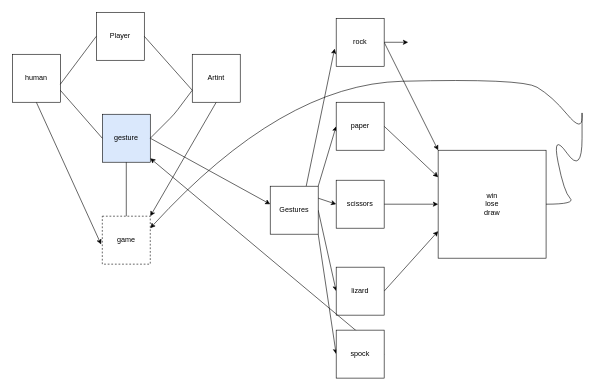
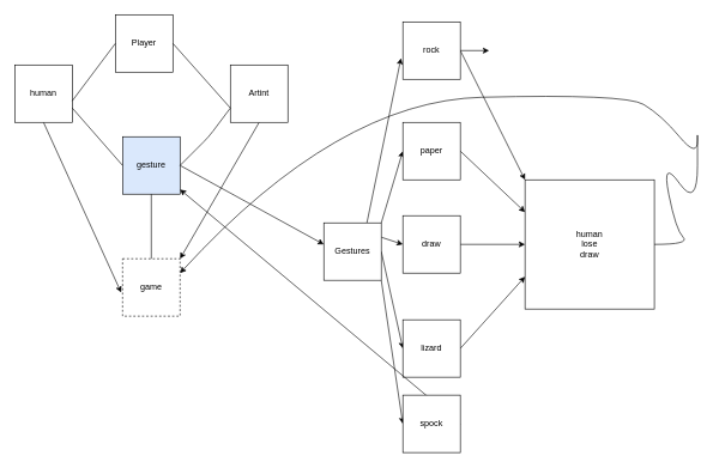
  <mxCell id="0" />
  <mxCell id="1" parent="0" />
  <mxCell id="2" value="Player" style="whiteSpace=wrap;html=1;aspect=fixed;" vertex="1" parent="1"><mxGeometry x="160" y="20" width="80" height="80" as="geometry" /></mxCell>
  <mxCell id="3" style="edgeStyle=none;html=1;exitX=0.5;exitY=1;exitDx=0;exitDy=0;entryX=-0.025;entryY=0.588;entryDx=0;entryDy=0;entryPerimeter=0;" edge="1" parent="1" source="4" target="13"><mxGeometry relative="1" as="geometry" /></mxCell>
  <mxCell id="4" value="human" style="whiteSpace=wrap;html=1;aspect=fixed;" vertex="1" parent="1"><mxGeometry x="20" y="90" width="80" height="80" as="geometry" /></mxCell>
  <mxCell id="5" style="edgeStyle=none;html=1;exitX=0.5;exitY=1;exitDx=0;exitDy=0;entryX=1;entryY=0;entryDx=0;entryDy=0;" edge="1" parent="1" source="6" target="13"><mxGeometry relative="1" as="geometry" /></mxCell>
  <mxCell id="6" value="Artint" style="whiteSpace=wrap;html=1;aspect=fixed;" vertex="1" parent="1"><mxGeometry x="320" y="90" width="80" height="80" as="geometry" /></mxCell>
  <mxCell id="7" value="" style="endArrow=none;html=1;entryX=0;entryY=0.5;entryDx=0;entryDy=0;" edge="1" parent="1" target="2"><mxGeometry width="50" height="50" relative="1" as="geometry"><mxPoint x="100" y="140" as="sourcePoint" /><mxPoint x="150" y="90" as="targetPoint" /><Array as="points" /></mxGeometry></mxCell>
  <mxCell id="8" value="" style="endArrow=none;html=1;exitX=0;exitY=0.75;exitDx=0;exitDy=0;entryX=1;entryY=0.5;entryDx=0;entryDy=0;" edge="1" parent="1" source="6" target="2"><mxGeometry width="50" height="50" relative="1" as="geometry"><mxPoint x="260" y="130" as="sourcePoint" /><mxPoint x="310" y="80" as="targetPoint" /></mxGeometry></mxCell>
  <mxCell id="9" style="edgeStyle=none;html=1;exitX=1;exitY=0.5;exitDx=0;exitDy=0;" edge="1" parent="1" source="10"><mxGeometry relative="1" as="geometry"><mxPoint x="450" y="340" as="targetPoint" /></mxGeometry></mxCell>
  <mxCell id="10" value="gesture" style="whiteSpace=wrap;html=1;aspect=fixed;fillColor=#dae8fc;" vertex="1" parent="1"><mxGeometry x="170" y="190" width="80" height="80" as="geometry" /></mxCell>
  <mxCell id="11" value="" style="endArrow=none;html=1;entryX=0;entryY=0.75;entryDx=0;entryDy=0;exitX=1;exitY=0.5;exitDx=0;exitDy=0;" edge="1" parent="1" source="10" target="6"><mxGeometry width="50" height="50" relative="1" as="geometry"><mxPoint x="230" y="230" as="sourcePoint" /><mxPoint x="280" y="180" as="targetPoint" /><Array as="points"><mxPoint x="290" y="190" /></Array></mxGeometry></mxCell>
  <mxCell id="12" value="" style="endArrow=none;html=1;exitX=0;exitY=0.5;exitDx=0;exitDy=0;entryX=1;entryY=0.75;entryDx=0;entryDy=0;" edge="1" parent="1" source="10" target="4"><mxGeometry width="50" height="50" relative="1" as="geometry"><mxPoint x="100" y="230" as="sourcePoint" /><mxPoint x="150" y="180" as="targetPoint" /></mxGeometry></mxCell>
  <mxCell id="13" value="game" style="whiteSpace=wrap;html=1;aspect=fixed;dashed=1;" vertex="1" parent="1"><mxGeometry x="170" y="360" width="80" height="80" as="geometry" /></mxCell>
  <mxCell id="14" value="" style="endArrow=none;html=1;entryX=0.5;entryY=1;entryDx=0;entryDy=0;exitX=0.5;exitY=0;exitDx=0;exitDy=0;" edge="1" parent="1" source="13" target="10"><mxGeometry width="50" height="50" relative="1" as="geometry"><mxPoint x="175" y="350" as="sourcePoint" /><mxPoint x="210" y="280" as="targetPoint" /><Array as="points" /></mxGeometry></mxCell>
  <mxCell id="15" style="edgeStyle=none;html=1;exitX=1;exitY=1;exitDx=0;exitDy=0;entryX=0;entryY=0.5;entryDx=0;entryDy=0;" edge="1" parent="1" source="20" target="31"><mxGeometry relative="1" as="geometry" /></mxCell>
  <mxCell id="16" style="edgeStyle=none;html=1;exitX=1;exitY=0.5;exitDx=0;exitDy=0;entryX=0;entryY=0.5;entryDx=0;entryDy=0;" edge="1" parent="1" source="20" target="29"><mxGeometry relative="1" as="geometry" /></mxCell>
  <mxCell id="17" style="edgeStyle=none;html=1;exitX=1;exitY=0.25;exitDx=0;exitDy=0;entryX=0;entryY=0.5;entryDx=0;entryDy=0;" edge="1" parent="1" source="20" target="27"><mxGeometry relative="1" as="geometry" /></mxCell>
  <mxCell id="18" style="edgeStyle=none;html=1;exitX=1;exitY=0;exitDx=0;exitDy=0;entryX=0;entryY=0.5;entryDx=0;entryDy=0;" edge="1" parent="1" source="20" target="25"><mxGeometry relative="1" as="geometry" /></mxCell>
  <mxCell id="19" style="edgeStyle=none;html=1;exitX=0.75;exitY=0;exitDx=0;exitDy=0;entryX=-0.032;entryY=0.633;entryDx=0;entryDy=0;entryPerimeter=0;" edge="1" parent="1" source="20" target="23"><mxGeometry relative="1" as="geometry" /></mxCell>
  <mxCell id="20" value="Gestures" style="whiteSpace=wrap;html=1;aspect=fixed;" vertex="1" parent="1"><mxGeometry x="450" y="310" width="80" height="80" as="geometry" /></mxCell>
  <mxCell id="21" style="edgeStyle=none;html=1;exitX=1;exitY=0.5;exitDx=0;exitDy=0;entryX=0;entryY=0.25;entryDx=0;entryDy=0;" edge="1" parent="1" source="23"><mxGeometry relative="1" as="geometry"><mxPoint x="680" y="70" as="targetPoint" /></mxGeometry></mxCell>
  <mxCell id="22" style="edgeStyle=none;html=1;exitX=1;exitY=0.5;exitDx=0;exitDy=0;entryX=0;entryY=0;entryDx=0;entryDy=0;" edge="1" parent="1" source="23" target="32"><mxGeometry relative="1" as="geometry" /></mxCell>
  <mxCell id="23" value="rock" style="whiteSpace=wrap;html=1;aspect=fixed;" vertex="1" parent="1"><mxGeometry x="560" y="30" width="80" height="80" as="geometry" /></mxCell>
  <mxCell id="24" style="edgeStyle=none;html=1;exitX=1;exitY=0.5;exitDx=0;exitDy=0;entryX=0;entryY=0.25;entryDx=0;entryDy=0;" edge="1" parent="1" source="25" target="32"><mxGeometry relative="1" as="geometry" /></mxCell>
  <mxCell id="25" value="paper" style="whiteSpace=wrap;html=1;aspect=fixed;" vertex="1" parent="1"><mxGeometry x="560" y="170" width="80" height="80" as="geometry" /></mxCell>
  <mxCell id="26" style="edgeStyle=none;html=1;exitX=1;exitY=0.5;exitDx=0;exitDy=0;entryX=0;entryY=0.5;entryDx=0;entryDy=0;" edge="1" parent="1" source="27" target="32"><mxGeometry relative="1" as="geometry" /></mxCell>
- <mxCell id="27" value="scissors" style="whiteSpace=wrap;html=1;aspect=fixed;" vertex="1" parent="1"><mxGeometry x="560" y="300" width="80" height="80" as="geometry" /></mxCell>
+ <mxCell id="27" value="draw" style="whiteSpace=wrap;html=1;aspect=fixed;" vertex="1" parent="1"><mxGeometry x="560" y="300" width="80" height="80" as="geometry" /></mxCell>
  <mxCell id="28" style="edgeStyle=none;html=1;exitX=1;exitY=0.5;exitDx=0;exitDy=0;entryX=0;entryY=0.75;entryDx=0;entryDy=0;" edge="1" parent="1" source="29" target="32"><mxGeometry relative="1" as="geometry" /></mxCell>
  <mxCell id="29" value="lizard" style="whiteSpace=wrap;html=1;aspect=fixed;" vertex="1" parent="1"><mxGeometry x="560" y="445" width="80" height="80" as="geometry" /></mxCell>
  <mxCell id="30" style="edgeStyle=none;html=1;exitX=1;exitY=0.5;exitDx=0;exitDy=0;" edge="1" parent="1" source="31" target="10"><mxGeometry relative="1" as="geometry" /></mxCell>
  <mxCell id="31" value="spock" style="whiteSpace=wrap;html=1;aspect=fixed;" vertex="1" parent="1"><mxGeometry x="560" y="550" width="80" height="80" as="geometry" /></mxCell>
- <mxCell id="32" value="win&lt;br&gt;lose&lt;br&gt;draw&lt;br&gt;" style="whiteSpace=wrap;html=1;aspect=fixed;" vertex="1" parent="1"><mxGeometry x="730" y="250" width="180" height="180" as="geometry" /></mxCell>
+ <mxCell id="32" value="human&lt;br&gt;lose&lt;br&gt;draw&lt;br&gt;" style="whiteSpace=wrap;html=1;aspect=fixed;" vertex="1" parent="1"><mxGeometry x="730" y="250" width="180" height="180" as="geometry" /></mxCell>
  <mxCell id="33" value="" style="curved=1;endArrow=classic;html=1;entryX=1;entryY=0.25;entryDx=0;entryDy=0;" edge="1" parent="1" target="13"><mxGeometry width="50" height="50" relative="1" as="geometry"><mxPoint x="910" y="340" as="sourcePoint" /><mxPoint x="610" y="740" as="targetPoint" /><Array as="points"><mxPoint x="960" y="340" /><mxPoint x="940" y="320" /><mxPoint x="920" y="220" /><mxPoint x="970" y="290" /><mxPoint x="970" y="170" /><mxPoint x="970" y="220" /><mxPoint x="920" y="160" /><mxPoint x="870" y="130" /><mxPoint x="470" y="140" /></Array></mxGeometry></mxCell>
